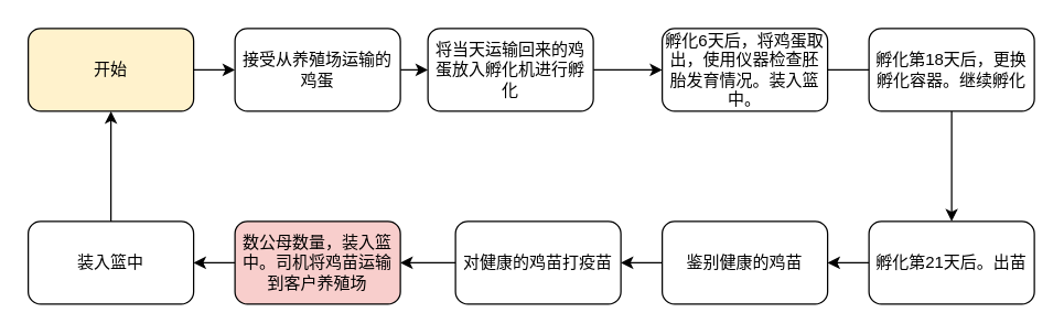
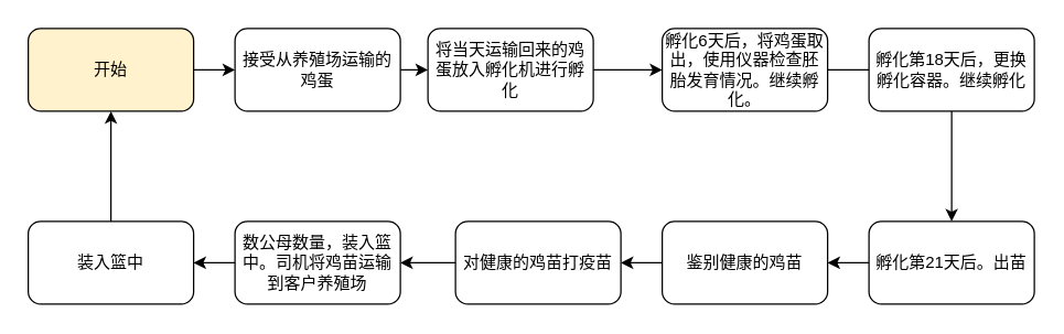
  <mxCell id="0" />
  <mxCell id="1" parent="0" />
  <mxCell id="2" value="" style="edgeStyle=none;html=1;" edge="1" parent="1" source="3" target="5"><mxGeometry relative="1" as="geometry" /></mxCell>
  <mxCell id="3" value="开始" style="rounded=1;whiteSpace=wrap;html=1;fillColor=#fff2cc;" vertex="1" parent="1"><mxGeometry x="20" y="20" width="120" height="60" as="geometry" /></mxCell>
  <mxCell id="4" value="" style="edgeStyle=none;html=1;" edge="1" parent="1" source="5" target="7"><mxGeometry relative="1" as="geometry" /></mxCell>
  <mxCell id="5" value="接受从养殖场运输的鸡蛋" style="rounded=1;whiteSpace=wrap;html=1;" vertex="1" parent="1"><mxGeometry x="170" y="20" width="120" height="60" as="geometry" /></mxCell>
  <mxCell id="6" value="" style="edgeStyle=none;html=1;" edge="1" parent="1" source="7" target="9"><mxGeometry relative="1" as="geometry" /></mxCell>
  <mxCell id="7" value="将当天运输回来的鸡蛋放入孵化机进行孵化" style="rounded=1;whiteSpace=wrap;html=1;" vertex="1" parent="1"><mxGeometry x="310" y="20" width="120" height="60" as="geometry" /></mxCell>
  <mxCell id="8" value="" style="edgeStyle=none;html=1;" edge="1" parent="1" source="9"><mxGeometry relative="1" as="geometry"><mxPoint x="650" y="50" as="targetPoint" /></mxGeometry></mxCell>
- <mxCell id="9" value="孵化6天后，将鸡蛋取出，使用仪器检查胚胎发育情况。装入篮中。" style="rounded=1;whiteSpace=wrap;html=1;" vertex="1" parent="1"><mxGeometry x="480" y="20" width="120" height="60" as="geometry" /></mxCell>
+ <mxCell id="9" value="孵化6天后，将鸡蛋取出，使用仪器检查胚胎发育情况。继续孵化。" style="rounded=1;whiteSpace=wrap;html=1;" vertex="1" parent="1"><mxGeometry x="480" y="20" width="120" height="60" as="geometry" /></mxCell>
  <mxCell id="10" value="" style="edgeStyle=none;html=1;" edge="1" parent="1" source="11" target="13"><mxGeometry relative="1" as="geometry" /></mxCell>
  <mxCell id="11" value="孵化第18天后，更换孵化容器。继续孵化" style="rounded=1;whiteSpace=wrap;html=1;" vertex="1" parent="1"><mxGeometry x="630" y="20" width="120" height="60" as="geometry" /></mxCell>
  <mxCell id="12" value="" style="edgeStyle=none;html=1;" edge="1" parent="1" source="13" target="15"><mxGeometry relative="1" as="geometry" /></mxCell>
  <mxCell id="13" value="孵化第21天后。出苗" style="rounded=1;whiteSpace=wrap;html=1;" vertex="1" parent="1"><mxGeometry x="630" y="160" width="120" height="60" as="geometry" /></mxCell>
  <mxCell id="14" value="" style="edgeStyle=none;html=1;" edge="1" parent="1" source="15" target="17"><mxGeometry relative="1" as="geometry" /></mxCell>
  <mxCell id="15" value="鉴别健康的鸡苗" style="rounded=1;whiteSpace=wrap;html=1;" vertex="1" parent="1"><mxGeometry x="480" y="160" width="120" height="60" as="geometry" /></mxCell>
  <mxCell id="16" value="" style="edgeStyle=none;html=1;" edge="1" parent="1" source="17" target="19"><mxGeometry relative="1" as="geometry" /></mxCell>
  <mxCell id="17" value="对健康的鸡苗打疫苗" style="rounded=1;whiteSpace=wrap;html=1;" vertex="1" parent="1"><mxGeometry x="330" y="160" width="120" height="60" as="geometry" /></mxCell>
  <mxCell id="18" value="" style="edgeStyle=none;html=1;" edge="1" parent="1" source="19" target="21"><mxGeometry relative="1" as="geometry" /></mxCell>
- <mxCell id="19" value="数公母数量，装入篮中。司机将鸡苗运输到客户养殖场" style="rounded=1;whiteSpace=wrap;html=1;fillColor=#f8cecc;" vertex="1" parent="1"><mxGeometry x="170" y="160" width="120" height="60" as="geometry" /></mxCell>
+ <mxCell id="19" value="数公母数量，装入篮中。司机将鸡苗运输到客户养殖场" style="rounded=1;whiteSpace=wrap;html=1;" vertex="1" parent="1"><mxGeometry x="170" y="160" width="120" height="60" as="geometry" /></mxCell>
  <mxCell id="20" value="" style="edgeStyle=none;html=1;" edge="1" parent="1" source="21" target="3"><mxGeometry relative="1" as="geometry" /></mxCell>
  <mxCell id="21" value="装入篮中" style="rounded=1;whiteSpace=wrap;html=1;" vertex="1" parent="1"><mxGeometry x="20" y="160" width="120" height="60" as="geometry" /></mxCell>
